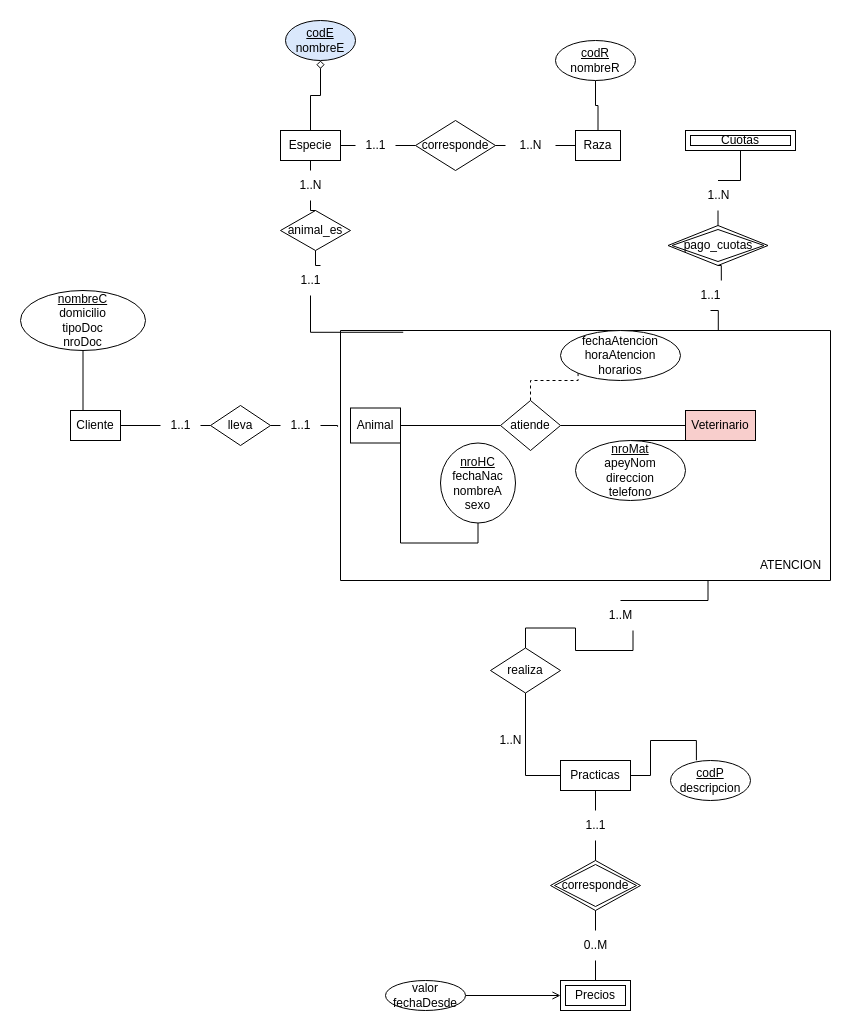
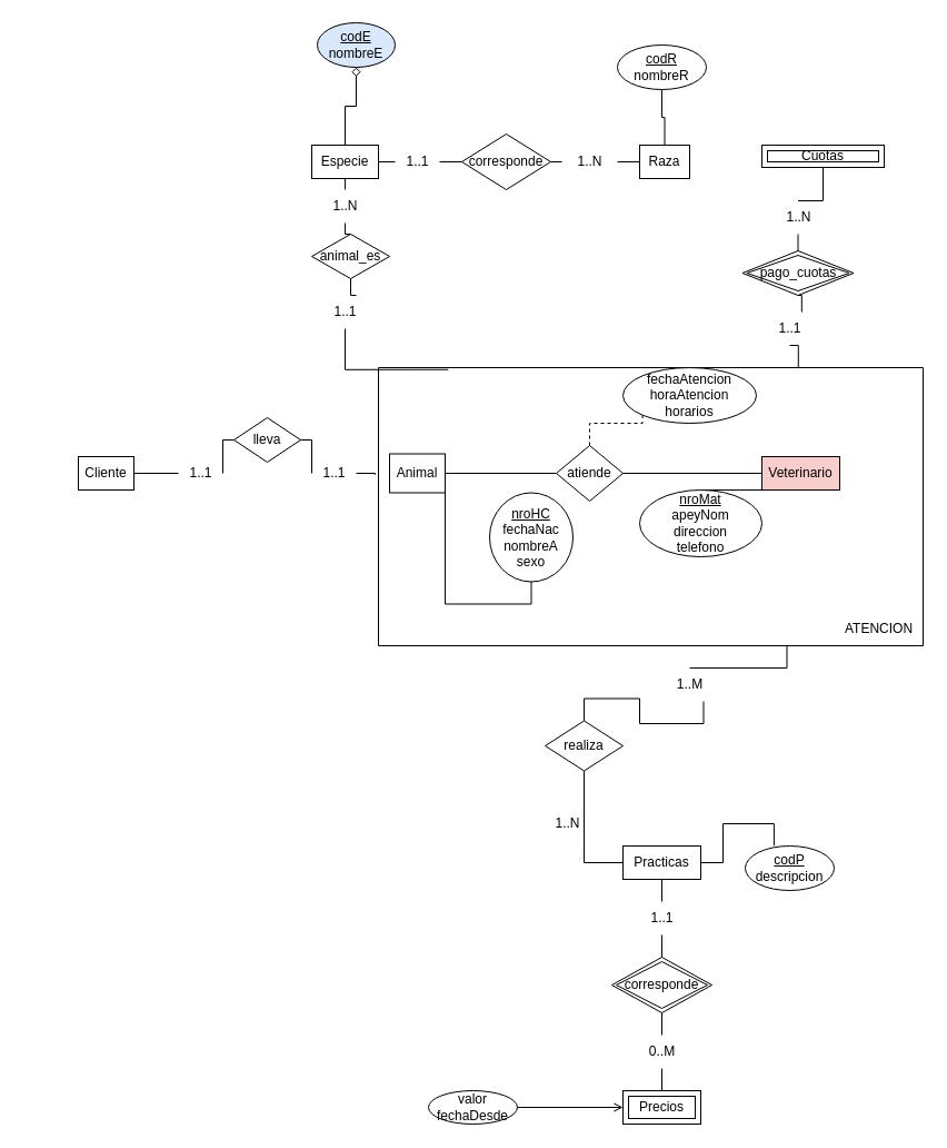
  <mxCell id="0" />
  <mxCell id="1" parent="0" />
- <mxCell id="2" style="edgeStyle=orthogonalEdgeStyle;rounded=0;orthogonalLoop=1;jettySize=auto;html=1;exitX=0.25;exitY=0;exitDx=0;exitDy=0;entryX=0.5;entryY=1;entryDx=0;entryDy=0;endArrow=none;endFill=0;" edge="1" parent="1" source="3" target="25"><mxGeometry relative="1" as="geometry" /></mxCell>
  <mxCell id="3" value="Cliente" style="whiteSpace=wrap;html=1;align=center;" vertex="1" parent="1"><mxGeometry x="70" y="410" width="50" height="30" as="geometry" /></mxCell>
  <mxCell id="4" style="edgeStyle=orthogonalEdgeStyle;rounded=0;orthogonalLoop=1;jettySize=auto;html=1;exitX=0.75;exitY=1;exitDx=0;exitDy=0;entryX=0.324;entryY=-0.005;entryDx=0;entryDy=0;entryPerimeter=0;endArrow=none;endFill=0;" edge="1" parent="1" source="5" target="28"><mxGeometry relative="1" as="geometry"><Array as="points"><mxPoint x="613" y="775" /><mxPoint x="650" y="775" /><mxPoint x="650" y="740" /><mxPoint x="696" y="740" /></Array></mxGeometry></mxCell>
  <mxCell id="5" value="Practicas" style="whiteSpace=wrap;html=1;align=center;" vertex="1" parent="1"><mxGeometry x="560" y="760" width="70" height="30" as="geometry" /></mxCell>
  <mxCell id="6" style="edgeStyle=orthogonalEdgeStyle;rounded=0;orthogonalLoop=1;jettySize=auto;html=1;entryX=0.5;entryY=1;entryDx=0;entryDy=0;endArrow=none;endFill=0;exitX=1;exitY=1;exitDx=0;exitDy=0;" edge="1" parent="1" source="9" target="26"><mxGeometry relative="1" as="geometry"><mxPoint x="230" y="380" as="sourcePoint" /></mxGeometry></mxCell>
  <mxCell id="7" style="edgeStyle=orthogonalEdgeStyle;rounded=0;orthogonalLoop=1;jettySize=auto;html=1;exitX=0.75;exitY=0;exitDx=0;exitDy=0;entryX=0.5;entryY=1;entryDx=0;entryDy=0;endArrow=none;endFill=0;" edge="1" parent="1" source="39" target="35"><mxGeometry relative="1" as="geometry" /></mxCell>
  <mxCell id="8" style="edgeStyle=orthogonalEdgeStyle;rounded=0;orthogonalLoop=1;jettySize=auto;html=1;exitX=1;exitY=0.5;exitDx=0;exitDy=0;entryX=0;entryY=0.5;entryDx=0;entryDy=0;endArrow=none;endFill=0;" edge="1" parent="1" source="9" target="20"><mxGeometry relative="1" as="geometry" /></mxCell>
  <mxCell id="9" value="Animal" style="whiteSpace=wrap;html=1;align=center;" vertex="1" parent="1"><mxGeometry x="350" y="407.5" width="50" height="35" as="geometry" /></mxCell>
  <mxCell id="10" style="edgeStyle=orthogonalEdgeStyle;rounded=0;orthogonalLoop=1;jettySize=auto;html=1;exitX=0.75;exitY=1;exitDx=0;exitDy=0;entryX=0.5;entryY=0;entryDx=0;entryDy=0;endArrow=none;endFill=0;" edge="1" parent="1" source="52" target="24"><mxGeometry relative="1" as="geometry" /></mxCell>
  <mxCell id="11" style="rounded=0;orthogonalLoop=1;jettySize=auto;html=1;entryX=0.5;entryY=0;entryDx=0;entryDy=0;endArrow=none;endFill=0;exitX=0.5;exitY=1;exitDx=0;exitDy=0;" edge="1" parent="1" source="12" target="27"><mxGeometry relative="1" as="geometry"><mxPoint x="720" y="480" as="sourcePoint" /></mxGeometry></mxCell>
  <mxCell id="12" value="Veterinario" style="whiteSpace=wrap;html=1;align=center;fillColor=#f8cecc;" vertex="1" parent="1"><mxGeometry x="685" y="410" width="70" height="30" as="geometry" /></mxCell>
  <mxCell id="13" style="edgeStyle=orthogonalEdgeStyle;rounded=0;orthogonalLoop=1;jettySize=auto;html=1;exitX=0;exitY=0.5;exitDx=0;exitDy=0;endArrow=none;endFill=0;entryX=1;entryY=0.5;entryDx=0;entryDy=0;" edge="1" parent="1" source="22" target="3"><mxGeometry relative="1" as="geometry"><mxPoint x="170" y="430" as="targetPoint" /></mxGeometry></mxCell>
  <mxCell id="14" style="edgeStyle=orthogonalEdgeStyle;rounded=0;orthogonalLoop=1;jettySize=auto;html=1;exitX=1;exitY=0.5;exitDx=0;exitDy=0;entryX=-0.006;entryY=0.385;entryDx=0;entryDy=0;endArrow=none;endFill=0;entryPerimeter=0;" edge="1" parent="1" source="17" target="48"><mxGeometry relative="1" as="geometry" /></mxCell>
- <mxCell id="15" value="lleva" style="shape=rhombus;perimeter=rhombusPerimeter;whiteSpace=wrap;html=1;align=center;" vertex="1" parent="1"><mxGeometry x="210" y="405" width="60" height="40" as="geometry" /></mxCell>
+ <mxCell id="15" value="lleva" style="shape=rhombus;perimeter=rhombusPerimeter;whiteSpace=wrap;html=1;align=center;" vertex="1" parent="1"><mxGeometry x="210" y="375" width="60" height="40" as="geometry" /></mxCell>
  <mxCell id="16" value="" style="edgeStyle=orthogonalEdgeStyle;rounded=0;orthogonalLoop=1;jettySize=auto;html=1;exitX=1;exitY=0.5;exitDx=0;exitDy=0;entryX=0;entryY=0.5;entryDx=0;entryDy=0;endArrow=none;endFill=0;" edge="1" parent="1" source="15" target="17"><mxGeometry relative="1" as="geometry"><mxPoint x="270" y="425" as="sourcePoint" /><mxPoint x="330" y="425" as="targetPoint" /></mxGeometry></mxCell>
  <mxCell id="17" value="1..1" style="text;html=1;align=center;verticalAlign=middle;resizable=0;points=[];autosize=1;strokeColor=none;fillColor=none;" vertex="1" parent="1"><mxGeometry x="280" y="410" width="40" height="30" as="geometry" /></mxCell>
  <mxCell id="18" style="edgeStyle=orthogonalEdgeStyle;rounded=0;orthogonalLoop=1;jettySize=auto;html=1;exitX=1;exitY=0.5;exitDx=0;exitDy=0;entryX=0;entryY=0.5;entryDx=0;entryDy=0;endArrow=none;endFill=0;" edge="1" parent="1" source="20" target="12"><mxGeometry relative="1" as="geometry" /></mxCell>
  <mxCell id="19" style="edgeStyle=orthogonalEdgeStyle;rounded=0;orthogonalLoop=1;jettySize=auto;html=1;exitX=0.5;exitY=0;exitDx=0;exitDy=0;entryX=0;entryY=1;entryDx=0;entryDy=0;endArrow=none;endFill=0;dashed=1;" edge="1" parent="1" source="20" target="50"><mxGeometry relative="1" as="geometry" /></mxCell>
  <mxCell id="20" value="atiende" style="shape=rhombus;perimeter=rhombusPerimeter;whiteSpace=wrap;html=1;align=center;" vertex="1" parent="1"><mxGeometry x="500" y="400" width="60" height="50" as="geometry" /></mxCell>
  <mxCell id="21" value="" style="edgeStyle=orthogonalEdgeStyle;rounded=0;orthogonalLoop=1;jettySize=auto;html=1;exitX=0;exitY=0.5;exitDx=0;exitDy=0;endArrow=none;endFill=0;entryX=1;entryY=0.5;entryDx=0;entryDy=0;" edge="1" parent="1" source="15" target="22"><mxGeometry relative="1" as="geometry"><mxPoint x="140" y="425" as="targetPoint" /><mxPoint x="210" y="425" as="sourcePoint" /></mxGeometry></mxCell>
  <mxCell id="22" value="1..1" style="text;html=1;align=center;verticalAlign=middle;resizable=0;points=[];autosize=1;strokeColor=none;fillColor=none;" vertex="1" parent="1"><mxGeometry x="160" y="410" width="40" height="30" as="geometry" /></mxCell>
  <mxCell id="23" style="edgeStyle=orthogonalEdgeStyle;rounded=0;orthogonalLoop=1;jettySize=auto;html=1;exitX=0.5;exitY=1;exitDx=0;exitDy=0;entryX=0;entryY=0.5;entryDx=0;entryDy=0;endArrow=none;endFill=0;" edge="1" parent="1" source="24" target="5"><mxGeometry relative="1" as="geometry"><mxPoint x="575" y="835" as="sourcePoint" /></mxGeometry></mxCell>
  <mxCell id="24" value="realiza" style="shape=rhombus;perimeter=rhombusPerimeter;whiteSpace=wrap;html=1;align=center;" vertex="1" parent="1"><mxGeometry x="490" y="647.5" width="70" height="45" as="geometry" /></mxCell>
- <mxCell id="25" value="&lt;u&gt;nombreC&lt;/u&gt;&lt;br&gt;domicilio&lt;br&gt;tipoDoc&lt;br&gt;nroDoc" style="ellipse;whiteSpace=wrap;html=1;align=center;" vertex="1" parent="1"><mxGeometry x="20" y="290" width="125" height="60" as="geometry" /></mxCell>
  <mxCell id="26" value="&lt;u&gt;nroHC&lt;/u&gt;&lt;br&gt;fechaNac&lt;br&gt;nombreA&lt;br&gt;sexo" style="ellipse;whiteSpace=wrap;html=1;align=center;" vertex="1" parent="1"><mxGeometry x="440" y="442.5" width="75" height="80" as="geometry" /></mxCell>
  <mxCell id="27" value="&lt;u&gt;nroMat&lt;/u&gt;&lt;br&gt;apeyNom&lt;br&gt;direccion&lt;br&gt;telefono" style="ellipse;whiteSpace=wrap;html=1;align=center;" vertex="1" parent="1"><mxGeometry x="575" y="440" width="110" height="60" as="geometry" /></mxCell>
  <mxCell id="28" value="&lt;u&gt;codP&lt;/u&gt;&lt;br&gt;descripcion" style="ellipse;whiteSpace=wrap;html=1;align=center;" vertex="1" parent="1"><mxGeometry x="670" y="760" width="80" height="40" as="geometry" /></mxCell>
  <mxCell id="29" style="edgeStyle=orthogonalEdgeStyle;rounded=0;orthogonalLoop=1;jettySize=auto;html=1;exitX=1;exitY=0.5;exitDx=0;exitDy=0;entryX=0;entryY=0.5;entryDx=0;entryDy=0;endArrow=none;endFill=0;" edge="1" parent="1" source="43" target="41"><mxGeometry relative="1" as="geometry" /></mxCell>
  <mxCell id="30" style="edgeStyle=orthogonalEdgeStyle;rounded=0;orthogonalLoop=1;jettySize=auto;html=1;exitX=0.5;exitY=0;exitDx=0;exitDy=0;entryX=0.5;entryY=1;entryDx=0;entryDy=0;endArrow=diamond;endFill=0;" edge="1" parent="1" source="31" target="47"><mxGeometry relative="1" as="geometry" /></mxCell>
  <mxCell id="31" value="Especie" style="whiteSpace=wrap;html=1;align=center;" vertex="1" parent="1"><mxGeometry x="280" y="130" width="60" height="30" as="geometry" /></mxCell>
  <mxCell id="32" style="edgeStyle=orthogonalEdgeStyle;rounded=0;orthogonalLoop=1;jettySize=auto;html=1;exitX=0.5;exitY=0;exitDx=0;exitDy=0;entryX=0.5;entryY=1;entryDx=0;entryDy=0;endArrow=none;endFill=0;" edge="1" parent="1" source="33" target="46"><mxGeometry relative="1" as="geometry" /></mxCell>
  <mxCell id="33" value="Raza" style="whiteSpace=wrap;html=1;align=center;" vertex="1" parent="1"><mxGeometry x="575" y="130" width="45" height="30" as="geometry" /></mxCell>
  <mxCell id="34" style="edgeStyle=orthogonalEdgeStyle;rounded=0;orthogonalLoop=1;jettySize=auto;html=1;exitX=0.5;exitY=0;exitDx=0;exitDy=0;entryX=0.5;entryY=1;entryDx=0;entryDy=0;endArrow=none;endFill=0;" edge="1" parent="1" source="37" target="31"><mxGeometry relative="1" as="geometry" /></mxCell>
  <mxCell id="35" value="animal_es" style="shape=rhombus;perimeter=rhombusPerimeter;whiteSpace=wrap;html=1;align=center;" vertex="1" parent="1"><mxGeometry x="280" y="210" width="70" height="40" as="geometry" /></mxCell>
  <mxCell id="36" value="" style="edgeStyle=orthogonalEdgeStyle;rounded=0;orthogonalLoop=1;jettySize=auto;html=1;exitX=0.5;exitY=0;exitDx=0;exitDy=0;entryX=0.5;entryY=1;entryDx=0;entryDy=0;endArrow=none;endFill=0;" edge="1" parent="1" source="35" target="37"><mxGeometry relative="1" as="geometry"><mxPoint x="310" y="210" as="sourcePoint" /><mxPoint x="310" y="160" as="targetPoint" /></mxGeometry></mxCell>
  <mxCell id="37" value="1..N" style="text;html=1;align=center;verticalAlign=middle;resizable=0;points=[];autosize=1;strokeColor=none;fillColor=none;" vertex="1" parent="1"><mxGeometry x="285" y="170" width="50" height="30" as="geometry" /></mxCell>
  <mxCell id="38" value="" style="edgeStyle=orthogonalEdgeStyle;rounded=0;orthogonalLoop=1;jettySize=auto;html=1;exitX=0.128;exitY=0.007;exitDx=0;exitDy=0;entryX=0.5;entryY=1;entryDx=0;entryDy=0;endArrow=none;endFill=0;exitPerimeter=0;" edge="1" parent="1" source="48" target="39"><mxGeometry relative="1" as="geometry"><mxPoint x="388" y="408" as="sourcePoint" /><mxPoint x="395" y="360" as="targetPoint" /></mxGeometry></mxCell>
  <mxCell id="39" value="1..1" style="text;html=1;align=center;verticalAlign=middle;resizable=0;points=[];autosize=1;strokeColor=none;fillColor=none;" vertex="1" parent="1"><mxGeometry x="290" y="265" width="40" height="30" as="geometry" /></mxCell>
  <mxCell id="40" style="edgeStyle=orthogonalEdgeStyle;rounded=0;orthogonalLoop=1;jettySize=auto;html=1;exitX=1;exitY=0.5;exitDx=0;exitDy=0;entryX=0;entryY=0.5;entryDx=0;entryDy=0;endArrow=none;endFill=0;" edge="1" parent="1" source="45" target="33"><mxGeometry relative="1" as="geometry" /></mxCell>
  <mxCell id="41" value="corresponde" style="shape=rhombus;perimeter=rhombusPerimeter;whiteSpace=wrap;html=1;align=center;" vertex="1" parent="1"><mxGeometry x="415" y="120" width="80" height="50" as="geometry" /></mxCell>
  <mxCell id="42" value="" style="edgeStyle=orthogonalEdgeStyle;rounded=0;orthogonalLoop=1;jettySize=auto;html=1;exitX=1;exitY=0.5;exitDx=0;exitDy=0;entryX=0;entryY=0.5;entryDx=0;entryDy=0;endArrow=none;endFill=0;" edge="1" parent="1" source="31" target="43"><mxGeometry relative="1" as="geometry"><mxPoint x="340" y="145" as="sourcePoint" /><mxPoint x="415" y="145" as="targetPoint" /></mxGeometry></mxCell>
  <mxCell id="43" value="1..1" style="text;html=1;align=center;verticalAlign=middle;resizable=0;points=[];autosize=1;strokeColor=none;fillColor=none;" vertex="1" parent="1"><mxGeometry x="355" y="130" width="40" height="30" as="geometry" /></mxCell>
  <mxCell id="44" value="" style="edgeStyle=orthogonalEdgeStyle;rounded=0;orthogonalLoop=1;jettySize=auto;html=1;exitX=1;exitY=0.5;exitDx=0;exitDy=0;entryX=0;entryY=0.5;entryDx=0;entryDy=0;endArrow=none;endFill=0;" edge="1" parent="1" source="41" target="45"><mxGeometry relative="1" as="geometry"><mxPoint x="495" y="145" as="sourcePoint" /><mxPoint x="575" y="145" as="targetPoint" /></mxGeometry></mxCell>
  <mxCell id="45" value="1..N" style="text;html=1;align=center;verticalAlign=middle;resizable=0;points=[];autosize=1;strokeColor=none;fillColor=none;" vertex="1" parent="1"><mxGeometry x="505" y="130" width="50" height="30" as="geometry" /></mxCell>
  <mxCell id="46" value="&lt;u&gt;codR&lt;/u&gt;&lt;br&gt;nombreR" style="ellipse;whiteSpace=wrap;html=1;align=center;" vertex="1" parent="1"><mxGeometry x="555" y="40" width="80" height="40" as="geometry" /></mxCell>
  <mxCell id="47" value="&lt;u&gt;codE&lt;/u&gt;&lt;br&gt;nombreE" style="ellipse;whiteSpace=wrap;html=1;align=center;fillColor=#dae8fc;" vertex="1" parent="1"><mxGeometry x="285" y="20" width="70" height="40" as="geometry" /></mxCell>
  <mxCell id="48" value="" style="swimlane;startSize=0;" vertex="1" parent="1"><mxGeometry x="340" y="330" width="490" height="250" as="geometry"><mxRectangle x="340" y="340" width="50" height="40" as="alternateBounds" /></mxGeometry></mxCell>
  <mxCell id="49" value="ATENCION" style="text;html=1;align=center;verticalAlign=middle;resizable=0;points=[];autosize=1;strokeColor=none;fillColor=none;" vertex="1" parent="48"><mxGeometry x="410" y="220" width="80" height="30" as="geometry" /></mxCell>
  <mxCell id="50" value="fechaAtencion&lt;br&gt;horaAtencion&lt;br&gt;horarios" style="ellipse;whiteSpace=wrap;html=1;align=center;" vertex="1" parent="48"><mxGeometry x="220" width="120" height="50" as="geometry" /></mxCell>
  <mxCell id="51" value="" style="edgeStyle=orthogonalEdgeStyle;rounded=0;orthogonalLoop=1;jettySize=auto;html=1;exitX=0.75;exitY=1;exitDx=0;exitDy=0;entryX=0.5;entryY=0;entryDx=0;entryDy=0;endArrow=none;endFill=0;" edge="1" parent="1" source="48" target="52"><mxGeometry relative="1" as="geometry"><mxPoint x="708" y="580" as="sourcePoint" /><mxPoint x="525" y="648" as="targetPoint" /></mxGeometry></mxCell>
  <mxCell id="52" value="1..M" style="text;html=1;align=center;verticalAlign=middle;resizable=0;points=[];autosize=1;strokeColor=none;fillColor=none;" vertex="1" parent="1"><mxGeometry x="595" y="600" width="50" height="30" as="geometry" /></mxCell>
  <mxCell id="53" value="1..N" style="text;html=1;align=center;verticalAlign=middle;resizable=0;points=[];autosize=1;strokeColor=none;fillColor=none;" vertex="1" parent="1"><mxGeometry x="485" y="725" width="50" height="30" as="geometry" /></mxCell>
  <mxCell id="54" value="Precios" style="shape=ext;margin=3;double=1;whiteSpace=wrap;html=1;align=center;" vertex="1" parent="1"><mxGeometry x="560" y="980" width="70" height="30" as="geometry" /></mxCell>
  <mxCell id="55" style="edgeStyle=orthogonalEdgeStyle;rounded=0;orthogonalLoop=1;jettySize=auto;html=1;exitX=0.5;exitY=0;exitDx=0;exitDy=0;entryX=0.5;entryY=1;entryDx=0;entryDy=0;endArrow=none;endFill=0;" edge="1" parent="1" source="63" target="5"><mxGeometry relative="1" as="geometry" /></mxCell>
  <mxCell id="56" style="edgeStyle=orthogonalEdgeStyle;rounded=0;orthogonalLoop=1;jettySize=auto;html=1;exitX=0.5;exitY=1;exitDx=0;exitDy=0;entryX=0.5;entryY=0;entryDx=0;entryDy=0;endArrow=none;endFill=0;" edge="1" parent="1" source="61" target="54"><mxGeometry relative="1" as="geometry" /></mxCell>
  <mxCell id="57" value="corresponde" style="shape=rhombus;double=1;perimeter=rhombusPerimeter;whiteSpace=wrap;html=1;align=center;" vertex="1" parent="1"><mxGeometry x="550" y="860" width="90" height="50" as="geometry" /></mxCell>
  <mxCell id="58" style="edgeStyle=orthogonalEdgeStyle;rounded=0;orthogonalLoop=1;jettySize=auto;html=1;exitX=1;exitY=0.5;exitDx=0;exitDy=0;entryX=0;entryY=0.5;entryDx=0;entryDy=0;endArrow=open;endFill=0;" edge="1" parent="1" source="59" target="54"><mxGeometry relative="1" as="geometry" /></mxCell>
  <mxCell id="59" value="valor&lt;br&gt;fechaDesde" style="ellipse;whiteSpace=wrap;html=1;align=center;" vertex="1" parent="1"><mxGeometry x="385" y="980" width="80" height="30" as="geometry" /></mxCell>
  <mxCell id="60" value="" style="edgeStyle=orthogonalEdgeStyle;rounded=0;orthogonalLoop=1;jettySize=auto;html=1;exitX=0.5;exitY=1;exitDx=0;exitDy=0;entryX=0.5;entryY=0;entryDx=0;entryDy=0;endArrow=none;endFill=0;" edge="1" parent="1" source="57" target="61"><mxGeometry relative="1" as="geometry"><mxPoint x="595" y="910" as="sourcePoint" /><mxPoint x="595" y="980" as="targetPoint" /></mxGeometry></mxCell>
  <mxCell id="61" value="0..M" style="text;html=1;align=center;verticalAlign=middle;resizable=0;points=[];autosize=1;strokeColor=none;fillColor=none;" vertex="1" parent="1"><mxGeometry x="570" y="930" width="50" height="30" as="geometry" /></mxCell>
  <mxCell id="62" value="" style="edgeStyle=orthogonalEdgeStyle;rounded=0;orthogonalLoop=1;jettySize=auto;html=1;exitX=0.5;exitY=0;exitDx=0;exitDy=0;entryX=0.5;entryY=1;entryDx=0;entryDy=0;endArrow=none;endFill=0;" edge="1" parent="1" source="57" target="63"><mxGeometry relative="1" as="geometry"><mxPoint x="595" y="860" as="sourcePoint" /><mxPoint x="595" y="790" as="targetPoint" /></mxGeometry></mxCell>
  <mxCell id="63" value="1..1" style="text;html=1;align=center;verticalAlign=middle;resizable=0;points=[];autosize=1;strokeColor=none;fillColor=none;" vertex="1" parent="1"><mxGeometry x="575" y="810" width="40" height="30" as="geometry" /></mxCell>
  <mxCell id="64" value="Cuotas" style="shape=ext;margin=3;double=1;whiteSpace=wrap;html=1;align=center;" vertex="1" parent="1"><mxGeometry x="685" y="130" width="110" height="20" as="geometry" /></mxCell>
  <mxCell id="65" style="edgeStyle=orthogonalEdgeStyle;rounded=0;orthogonalLoop=1;jettySize=auto;html=1;exitX=0.5;exitY=0;exitDx=0;exitDy=0;entryX=0.5;entryY=1;entryDx=0;entryDy=0;endArrow=none;endFill=0;" edge="1" parent="1" source="69" target="64"><mxGeometry relative="1" as="geometry" /></mxCell>
  <mxCell id="66" style="edgeStyle=orthogonalEdgeStyle;rounded=0;orthogonalLoop=1;jettySize=auto;html=1;exitX=0.5;exitY=1;exitDx=0;exitDy=0;entryX=0.771;entryY=0.001;entryDx=0;entryDy=0;entryPerimeter=0;endArrow=none;endFill=0;" edge="1" parent="1" source="71" target="48"><mxGeometry relative="1" as="geometry" /></mxCell>
  <mxCell id="67" value="pago_cuotas" style="shape=rhombus;double=1;perimeter=rhombusPerimeter;whiteSpace=wrap;html=1;align=center;" vertex="1" parent="1"><mxGeometry x="667.5" y="225" width="100" height="40" as="geometry" /></mxCell>
  <mxCell id="68" value="" style="edgeStyle=orthogonalEdgeStyle;rounded=0;orthogonalLoop=1;jettySize=auto;html=1;exitX=0.5;exitY=0;exitDx=0;exitDy=0;entryX=0.5;entryY=1;entryDx=0;entryDy=0;endArrow=none;endFill=0;" edge="1" parent="1" source="67" target="69"><mxGeometry relative="1" as="geometry"><mxPoint x="718" y="225" as="sourcePoint" /><mxPoint x="718" y="160" as="targetPoint" /></mxGeometry></mxCell>
  <mxCell id="69" value="1..N" style="text;html=1;align=center;verticalAlign=middle;resizable=0;points=[];autosize=1;strokeColor=none;fillColor=none;" vertex="1" parent="1"><mxGeometry x="692.5" y="180" width="50" height="30" as="geometry" /></mxCell>
  <mxCell id="70" value="" style="edgeStyle=orthogonalEdgeStyle;rounded=0;orthogonalLoop=1;jettySize=auto;html=1;exitX=0.5;exitY=1;exitDx=0;exitDy=0;entryX=0.771;entryY=0.001;entryDx=0;entryDy=0;entryPerimeter=0;endArrow=none;endFill=0;" edge="1" parent="1" source="67" target="71"><mxGeometry relative="1" as="geometry"><mxPoint x="718" y="265" as="sourcePoint" /><mxPoint x="718" y="330" as="targetPoint" /></mxGeometry></mxCell>
  <mxCell id="71" value="1..1" style="text;html=1;align=center;verticalAlign=middle;resizable=0;points=[];autosize=1;strokeColor=none;fillColor=none;" vertex="1" parent="1"><mxGeometry x="690" y="280" width="40" height="30" as="geometry" /></mxCell>
